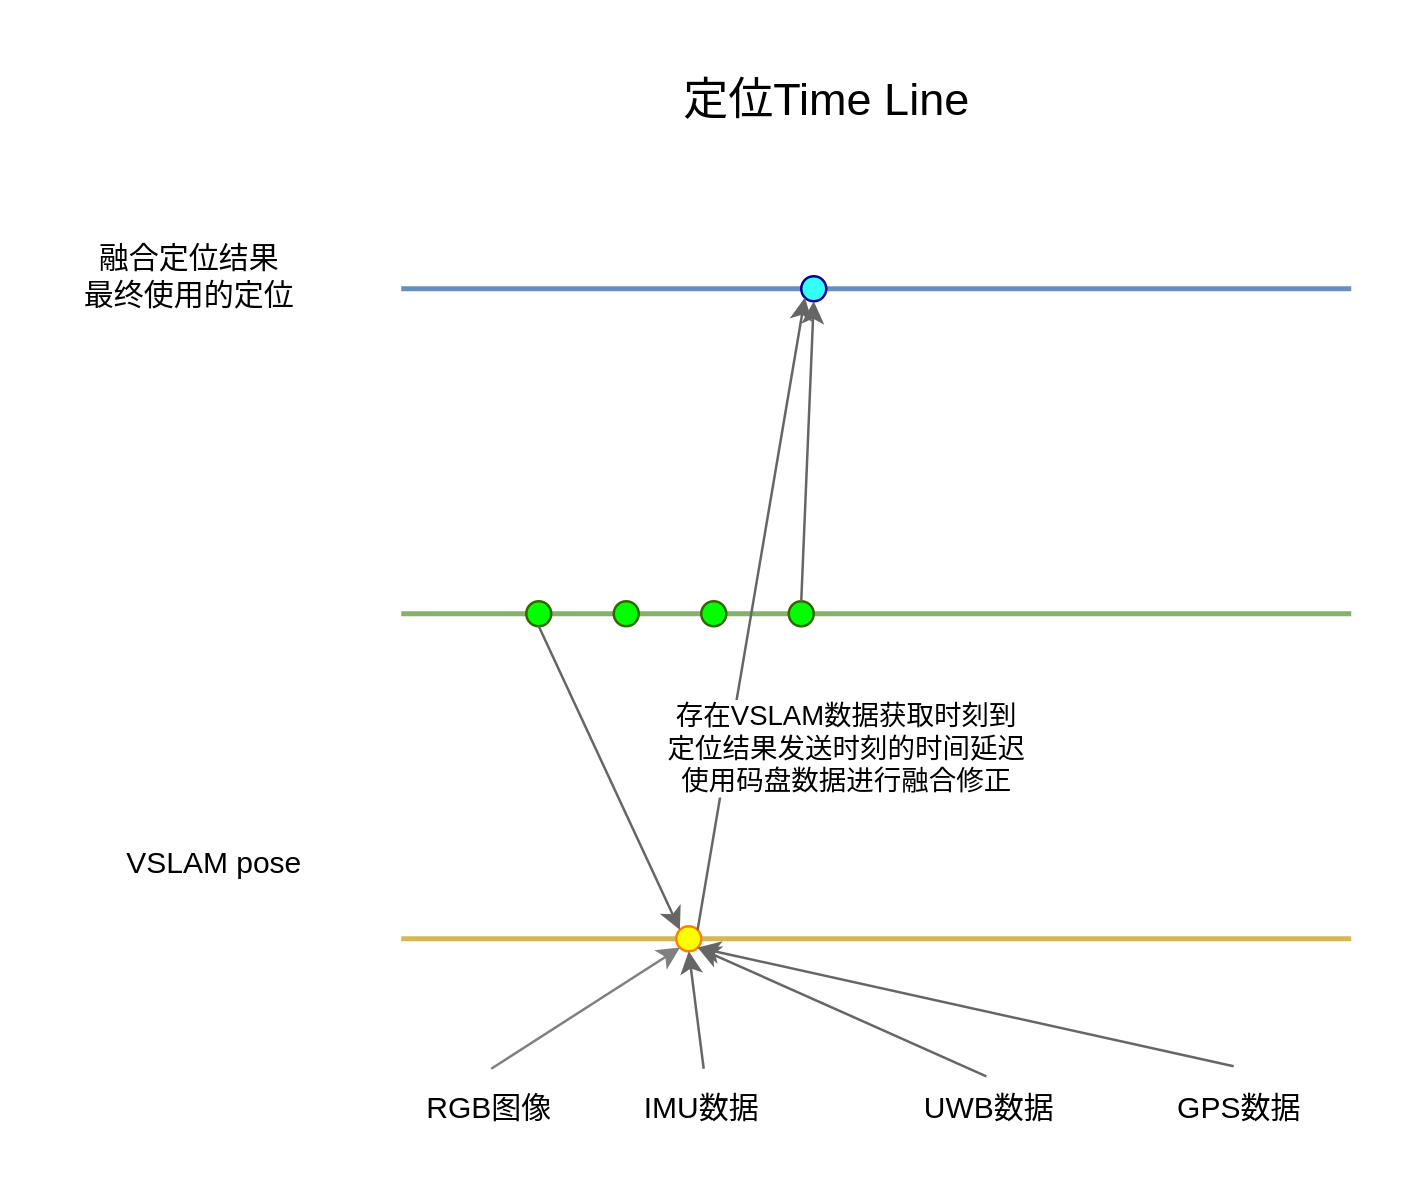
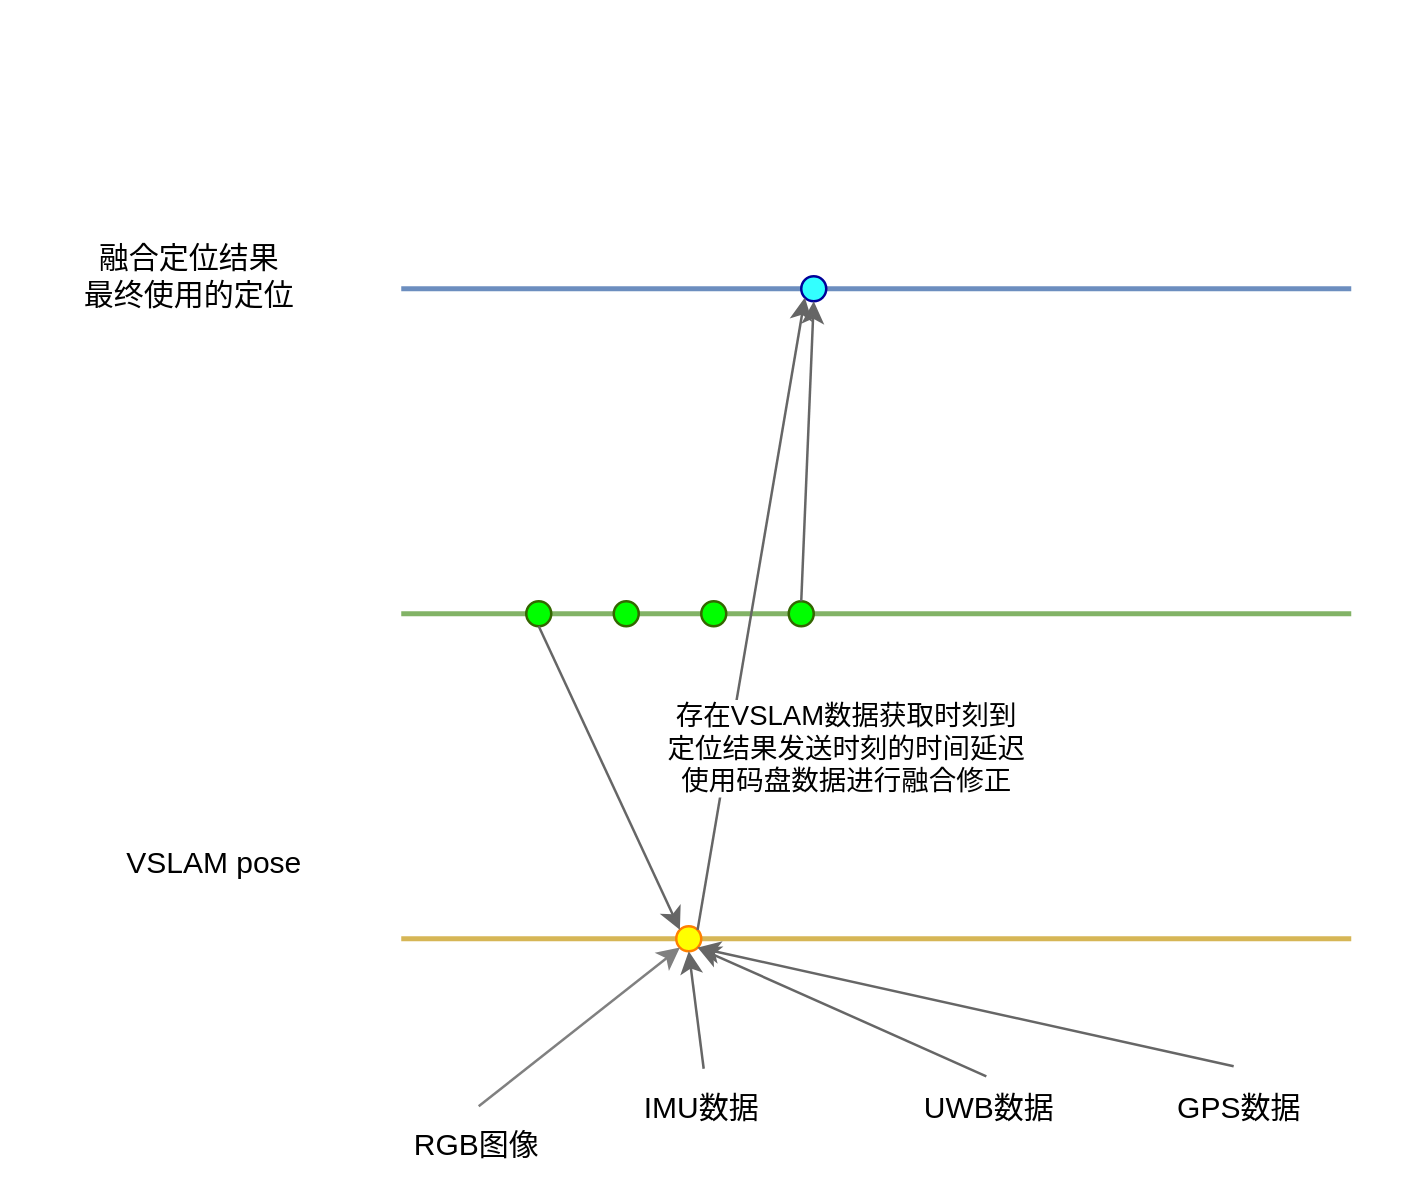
  <mxCell id="0" />
  <mxCell id="1" parent="0" />
  <mxCell id="2" value="" style="line;strokeWidth=2;html=1;fillColor=#dae8fc;strokeColor=#6c8ebf;" vertex="1" parent="1"><mxGeometry x="160" y="110" width="380" height="10" as="geometry" /></mxCell>
  <mxCell id="3" value="" style="line;strokeWidth=2;html=1;fillColor=#d5e8d4;strokeColor=#82b366;" vertex="1" parent="1"><mxGeometry x="160" y="240" width="380" height="10" as="geometry" /></mxCell>
  <mxCell id="4" value="" style="line;strokeWidth=2;html=1;fillColor=#fff2cc;strokeColor=#d6b656;" vertex="1" parent="1"><mxGeometry x="160" y="370" width="380" height="10" as="geometry" /></mxCell>
  <mxCell id="5" value="" style="ellipse;whiteSpace=wrap;html=1;aspect=fixed;fillColor=#00FF00;strokeColor=#336600;" vertex="1" parent="1"><mxGeometry x="210" y="240" width="10" height="10" as="geometry" /></mxCell>
  <mxCell id="6" value="" style="ellipse;whiteSpace=wrap;html=1;aspect=fixed;fillColor=#FFFF00;strokeColor=#FF8000;" vertex="1" parent="1"><mxGeometry x="270" y="370" width="10" height="10" as="geometry" /></mxCell>
  <mxCell id="7" value="" style="ellipse;whiteSpace=wrap;html=1;aspect=fixed;fillColor=#33FFFF;strokeColor=#000099;" vertex="1" parent="1"><mxGeometry x="320" y="110" width="10" height="10" as="geometry" /></mxCell>
  <mxCell id="8" value="" style="endArrow=classic;html=1;rounded=0;exitX=0.5;exitY=1;exitDx=0;exitDy=0;entryX=0;entryY=0;entryDx=0;entryDy=0;fillColor=#fff2cc;strokeColor=#666666;" edge="1" parent="1" source="5" target="6"><mxGeometry width="50" height="50" relative="1" as="geometry"><mxPoint x="350" y="320" as="sourcePoint" /><mxPoint x="400" y="270" as="targetPoint" /></mxGeometry></mxCell>
  <mxCell id="9" value="" style="endArrow=classic;html=1;rounded=0;exitX=1;exitY=0;exitDx=0;exitDy=0;entryX=0;entryY=1;entryDx=0;entryDy=0;strokeColor=#666666;" edge="1" parent="1" source="6" target="7"><mxGeometry width="50" height="50" relative="1" as="geometry"><mxPoint x="350" y="320" as="sourcePoint" /><mxPoint x="400" y="270" as="targetPoint" /></mxGeometry></mxCell>
  <mxCell id="10" value="存在VSLAM数据获取时刻到&lt;br&gt;定位结果发送时刻的时间延迟&lt;br&gt;使用码盘数据进行融合修正" style="edgeLabel;html=1;align=center;verticalAlign=middle;resizable=0;points=[];" vertex="1" connectable="0" parent="9"><mxGeometry x="0.589" y="-2" relative="1" as="geometry"><mxPoint x="23" y="128" as="offset" /></mxGeometry></mxCell>
  <mxCell id="11" value="VSLAM pose" style="text;html=1;align=center;verticalAlign=middle;resizable=0;points=[];autosize=1;strokeColor=none;fillColor=none;" vertex="1" parent="1"><mxGeometry x="40" y="330" width="90" height="30" as="geometry" /></mxCell>
  <mxCell id="12" value="融合定位结果&lt;br&gt;最终使用的定位" style="text;html=1;align=center;verticalAlign=middle;resizable=0;points=[];autosize=1;strokeColor=none;fillColor=none;" vertex="1" parent="1"><mxGeometry x="20" y="90" width="110" height="40" as="geometry" /></mxCell>
- <mxCell id="13" value="RGB图像" style="text;html=1;align=center;verticalAlign=middle;resizable=0;points=[];autosize=1;strokeColor=none;fillColor=none;" vertex="1" parent="1"><mxGeometry x="160" y="428" width="70" height="30" as="geometry" /></mxCell>
+ <mxCell id="13" value="RGB图像" style="text;html=1;align=center;verticalAlign=middle;resizable=0;points=[];autosize=1;strokeColor=none;fillColor=none;" vertex="1" parent="1"><mxGeometry x="155" y="443" width="70" height="30" as="geometry" /></mxCell>
  <mxCell id="14" value="IMU数据" style="text;html=1;align=center;verticalAlign=middle;resizable=0;points=[];autosize=1;strokeColor=none;fillColor=none;" vertex="1" parent="1"><mxGeometry x="245" y="428" width="70" height="30" as="geometry" /></mxCell>
  <mxCell id="15" value="UWB数据" style="text;html=1;align=center;verticalAlign=middle;resizable=0;points=[];autosize=1;strokeColor=none;fillColor=none;" vertex="1" parent="1"><mxGeometry x="355" y="428" width="80" height="30" as="geometry" /></mxCell>
  <mxCell id="16" value="GPS数据" style="text;html=1;align=center;verticalAlign=middle;resizable=0;points=[];autosize=1;strokeColor=none;fillColor=none;" vertex="1" parent="1"><mxGeometry x="460" y="428" width="70" height="30" as="geometry" /></mxCell>
  <mxCell id="17" value="" style="endArrow=classic;html=1;rounded=0;exitX=0.514;exitY=-0.033;exitDx=0;exitDy=0;exitPerimeter=0;entryX=0;entryY=1;entryDx=0;entryDy=0;strokeColor=#808080;" edge="1" parent="1" source="13" target="6"><mxGeometry width="50" height="50" relative="1" as="geometry"><mxPoint x="350" y="320" as="sourcePoint" /><mxPoint x="400" y="270" as="targetPoint" /></mxGeometry></mxCell>
  <mxCell id="18" value="" style="endArrow=classic;html=1;rounded=0;exitX=0.471;exitY=-0.067;exitDx=0;exitDy=0;exitPerimeter=0;entryX=1;entryY=1;entryDx=0;entryDy=0;strokeColor=#666666;" edge="1" parent="1" source="16" target="6"><mxGeometry width="50" height="50" relative="1" as="geometry"><mxPoint x="350" y="320" as="sourcePoint" /><mxPoint x="400" y="270" as="targetPoint" /></mxGeometry></mxCell>
  <mxCell id="19" value="" style="endArrow=classic;html=1;rounded=0;exitX=0.488;exitY=0.067;exitDx=0;exitDy=0;exitPerimeter=0;entryX=1;entryY=1;entryDx=0;entryDy=0;strokeColor=#666666;" edge="1" parent="1" source="15" target="6"><mxGeometry width="50" height="50" relative="1" as="geometry"><mxPoint x="350" y="320" as="sourcePoint" /><mxPoint x="400" y="270" as="targetPoint" /></mxGeometry></mxCell>
  <mxCell id="20" value="" style="endArrow=classic;html=1;rounded=0;exitX=0.514;exitY=-0.033;exitDx=0;exitDy=0;exitPerimeter=0;entryX=0.5;entryY=1;entryDx=0;entryDy=0;strokeColor=#666666;" edge="1" parent="1" source="14" target="6"><mxGeometry width="50" height="50" relative="1" as="geometry"><mxPoint x="350" y="320" as="sourcePoint" /><mxPoint x="400" y="270" as="targetPoint" /></mxGeometry></mxCell>
- <mxCell id="21" value="&lt;font style=&quot;font-size: 18px;&quot;&gt;定位Time Line&lt;/font&gt;" style="text;html=1;align=center;verticalAlign=middle;resizable=0;points=[];autosize=1;strokeColor=none;fillColor=none;" vertex="1" parent="1"><mxGeometry x="260" y="20" width="140" height="40" as="geometry" /></mxCell>
  <mxCell id="22" value="" style="ellipse;whiteSpace=wrap;html=1;aspect=fixed;fillColor=#00FF00;strokeColor=#336600;" vertex="1" parent="1"><mxGeometry x="245" y="240" width="10" height="10" as="geometry" /></mxCell>
  <mxCell id="23" value="" style="ellipse;whiteSpace=wrap;html=1;aspect=fixed;fillColor=#00FF00;strokeColor=#336600;" vertex="1" parent="1"><mxGeometry x="280" y="240" width="10" height="10" as="geometry" /></mxCell>
  <mxCell id="24" value="" style="ellipse;whiteSpace=wrap;html=1;aspect=fixed;fillColor=#00FF00;strokeColor=#336600;" vertex="1" parent="1"><mxGeometry x="315" y="240" width="10" height="10" as="geometry" /></mxCell>
  <mxCell id="25" value="" style="endArrow=classic;html=1;rounded=0;exitX=0.5;exitY=0;exitDx=0;exitDy=0;entryX=0.5;entryY=1;entryDx=0;entryDy=0;strokeColor=#666666;" edge="1" parent="1" source="24" target="7"><mxGeometry width="50" height="50" relative="1" as="geometry"><mxPoint x="350" y="320" as="sourcePoint" /><mxPoint x="400" y="270" as="targetPoint" /></mxGeometry></mxCell>
